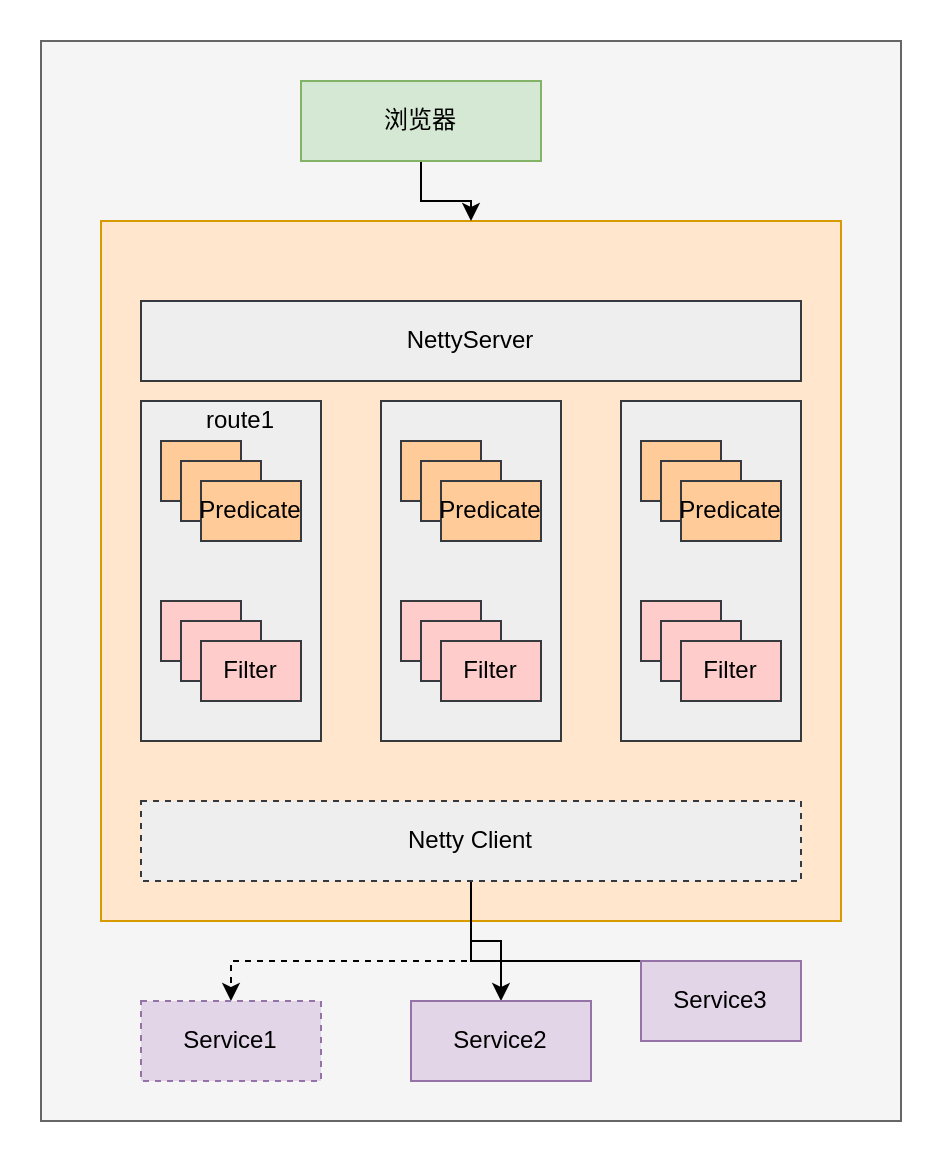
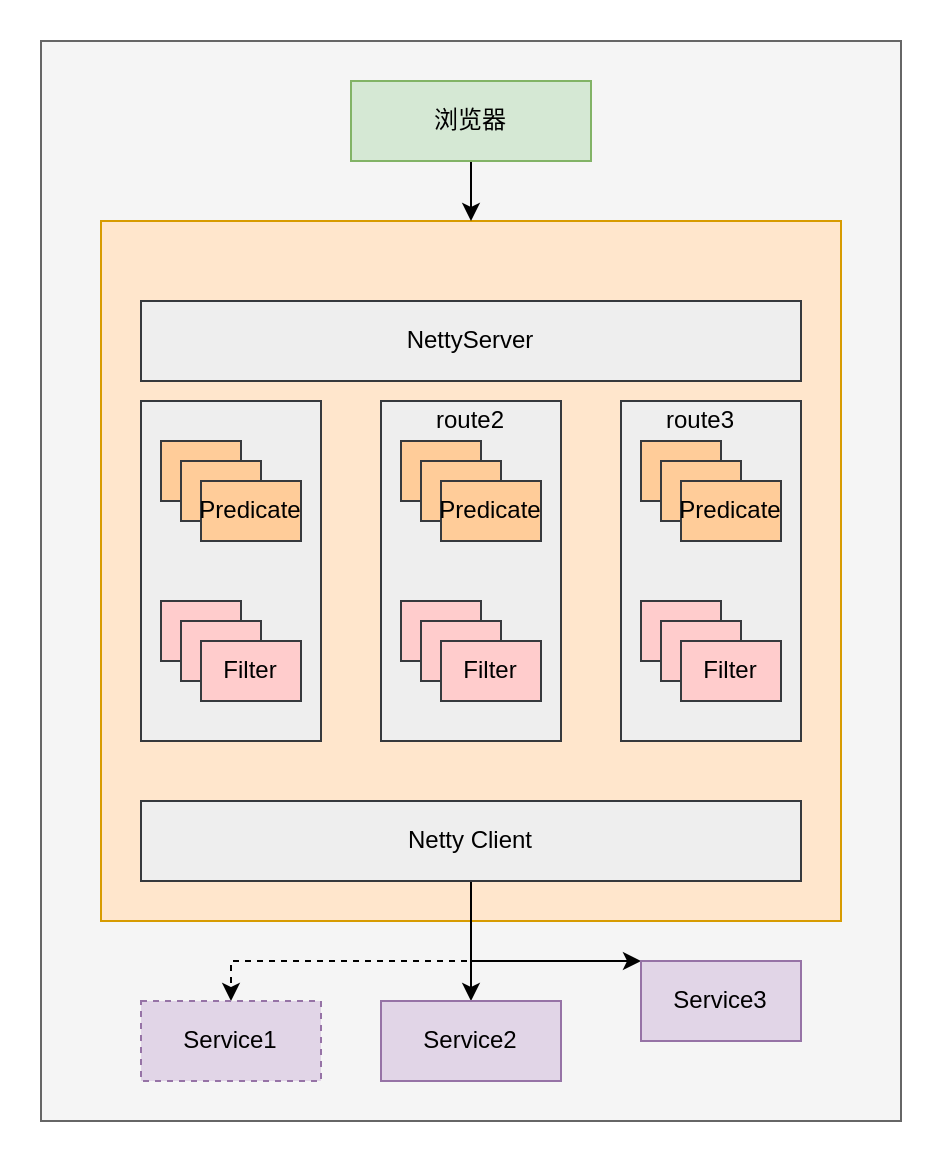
  <mxCell id="0" />
  <mxCell id="1" parent="0" />
  <mxCell id="2" value="" style="rounded=0;whiteSpace=wrap;html=1;fillColor=#f5f5f5;fontColor=#333333;strokeColor=#666666;" vertex="1" parent="1"><mxGeometry x="20" y="20" width="430" height="540" as="geometry" /></mxCell>
  <mxCell id="3" value="" style="rounded=0;whiteSpace=wrap;html=1;fillColor=#ffe6cc;strokeColor=#d79b00;" vertex="1" parent="1"><mxGeometry x="50" y="110" width="370" height="350" as="geometry" /></mxCell>
  <mxCell id="4" value="" style="rounded=0;whiteSpace=wrap;html=1;fillColor=#eeeeee;strokeColor=#36393d;" vertex="1" parent="1"><mxGeometry x="70" y="200" width="90" height="170" as="geometry" /></mxCell>
  <mxCell id="5" value="" style="edgeStyle=orthogonalEdgeStyle;rounded=0;orthogonalLoop=1;jettySize=auto;html=1;" edge="1" parent="1" source="6" target="3"><mxGeometry relative="1" as="geometry" /></mxCell>
- <mxCell id="6" value="浏览器" style="rounded=0;whiteSpace=wrap;html=1;fillColor=#d5e8d4;strokeColor=#82b366;" vertex="1" parent="1"><mxGeometry x="150" y="40" width="120" height="40" as="geometry" /></mxCell>
+ <mxCell id="6" value="浏览器" style="rounded=0;whiteSpace=wrap;html=1;fillColor=#d5e8d4;strokeColor=#82b366;" vertex="1" parent="1"><mxGeometry x="175" y="40" width="120" height="40" as="geometry" /></mxCell>
  <mxCell id="7" value="NettyServer" style="rounded=0;whiteSpace=wrap;html=1;fillColor=#eeeeee;strokeColor=#36393d;" vertex="1" parent="1"><mxGeometry x="70" y="150" width="330" height="40" as="geometry" /></mxCell>
  <mxCell id="8" value="" style="rounded=0;whiteSpace=wrap;html=1;fillColor=#ffcc99;strokeColor=#36393d;" vertex="1" parent="1"><mxGeometry x="80" y="220" width="40" height="30" as="geometry" /></mxCell>
  <mxCell id="9" value="" style="rounded=0;whiteSpace=wrap;html=1;fillColor=#ffcc99;strokeColor=#36393d;" vertex="1" parent="1"><mxGeometry x="90" y="230" width="40" height="30" as="geometry" /></mxCell>
  <mxCell id="10" value="Predicate" style="rounded=0;whiteSpace=wrap;html=1;fillColor=#ffcc99;strokeColor=#36393d;" vertex="1" parent="1"><mxGeometry x="100" y="240" width="50" height="30" as="geometry" /></mxCell>
  <mxCell id="11" value="" style="rounded=0;whiteSpace=wrap;html=1;fillColor=#ffcccc;strokeColor=#36393d;" vertex="1" parent="1"><mxGeometry x="80" y="300" width="40" height="30" as="geometry" /></mxCell>
  <mxCell id="12" value="" style="rounded=0;whiteSpace=wrap;html=1;fillColor=#ffcccc;strokeColor=#36393d;" vertex="1" parent="1"><mxGeometry x="90" y="310" width="40" height="30" as="geometry" /></mxCell>
  <mxCell id="13" value="Filter" style="rounded=0;whiteSpace=wrap;html=1;fillColor=#ffcccc;strokeColor=#36393d;" vertex="1" parent="1"><mxGeometry x="100" y="320" width="50" height="30" as="geometry" /></mxCell>
  <mxCell id="14" value="" style="rounded=0;whiteSpace=wrap;html=1;fillColor=#eeeeee;strokeColor=#36393d;" vertex="1" parent="1"><mxGeometry x="190" y="200" width="90" height="170" as="geometry" /></mxCell>
  <mxCell id="15" value="" style="rounded=0;whiteSpace=wrap;html=1;fillColor=#ffcc99;strokeColor=#36393d;" vertex="1" parent="1"><mxGeometry x="200" y="220" width="40" height="30" as="geometry" /></mxCell>
  <mxCell id="16" value="" style="rounded=0;whiteSpace=wrap;html=1;fillColor=#ffcc99;strokeColor=#36393d;" vertex="1" parent="1"><mxGeometry x="210" y="230" width="40" height="30" as="geometry" /></mxCell>
  <mxCell id="17" value="Predicate" style="rounded=0;whiteSpace=wrap;html=1;fillColor=#ffcc99;strokeColor=#36393d;" vertex="1" parent="1"><mxGeometry x="220" y="240" width="50" height="30" as="geometry" /></mxCell>
  <mxCell id="18" value="" style="rounded=0;whiteSpace=wrap;html=1;fillColor=#ffcccc;strokeColor=#36393d;" vertex="1" parent="1"><mxGeometry x="200" y="300" width="40" height="30" as="geometry" /></mxCell>
  <mxCell id="19" value="" style="rounded=0;whiteSpace=wrap;html=1;fillColor=#ffcccc;strokeColor=#36393d;" vertex="1" parent="1"><mxGeometry x="210" y="310" width="40" height="30" as="geometry" /></mxCell>
  <mxCell id="20" value="Filter" style="rounded=0;whiteSpace=wrap;html=1;fillColor=#ffcccc;strokeColor=#36393d;" vertex="1" parent="1"><mxGeometry x="220" y="320" width="50" height="30" as="geometry" /></mxCell>
  <mxCell id="21" value="" style="rounded=0;whiteSpace=wrap;html=1;fillColor=#eeeeee;strokeColor=#36393d;" vertex="1" parent="1"><mxGeometry x="310" y="200" width="90" height="170" as="geometry" /></mxCell>
  <mxCell id="22" value="" style="rounded=0;whiteSpace=wrap;html=1;fillColor=#ffcc99;strokeColor=#36393d;" vertex="1" parent="1"><mxGeometry x="320" y="220" width="40" height="30" as="geometry" /></mxCell>
  <mxCell id="23" value="" style="rounded=0;whiteSpace=wrap;html=1;fillColor=#ffcc99;strokeColor=#36393d;" vertex="1" parent="1"><mxGeometry x="330" y="230" width="40" height="30" as="geometry" /></mxCell>
  <mxCell id="24" value="Predicate" style="rounded=0;whiteSpace=wrap;html=1;fillColor=#ffcc99;strokeColor=#36393d;" vertex="1" parent="1"><mxGeometry x="340" y="240" width="50" height="30" as="geometry" /></mxCell>
  <mxCell id="25" value="" style="rounded=0;whiteSpace=wrap;html=1;fillColor=#ffcccc;strokeColor=#36393d;" vertex="1" parent="1"><mxGeometry x="320" y="300" width="40" height="30" as="geometry" /></mxCell>
  <mxCell id="26" value="" style="rounded=0;whiteSpace=wrap;html=1;fillColor=#ffcccc;strokeColor=#36393d;" vertex="1" parent="1"><mxGeometry x="330" y="310" width="40" height="30" as="geometry" /></mxCell>
  <mxCell id="27" value="Filter" style="rounded=0;whiteSpace=wrap;html=1;fillColor=#ffcccc;strokeColor=#36393d;" vertex="1" parent="1"><mxGeometry x="340" y="320" width="50" height="30" as="geometry" /></mxCell>
  <mxCell id="28" value="" style="edgeStyle=orthogonalEdgeStyle;rounded=0;orthogonalLoop=1;jettySize=auto;html=1;" edge="1" parent="1" source="31" target="33"><mxGeometry relative="1" as="geometry" /></mxCell>
  <mxCell id="29" style="edgeStyle=orthogonalEdgeStyle;rounded=0;orthogonalLoop=1;jettySize=auto;html=1;entryX=0.5;entryY=0;entryDx=0;entryDy=0;dashed=1;" edge="1" parent="1" source="31" target="32"><mxGeometry relative="1" as="geometry"><Array as="points"><mxPoint x="235" y="480" /><mxPoint x="115" y="480" /></Array></mxGeometry></mxCell>
- <mxCell id="30" style="edgeStyle=orthogonalEdgeStyle;rounded=0;orthogonalLoop=1;jettySize=auto;html=1;endArrow=none;" edge="1" parent="1" source="31" target="34"><mxGeometry relative="1" as="geometry"><Array as="points"><mxPoint x="235" y="480" /><mxPoint x="360" y="480" /></Array></mxGeometry></mxCell>
- <mxCell id="31" value="Netty Client" style="rounded=0;whiteSpace=wrap;html=1;fillColor=#eeeeee;strokeColor=#36393d;dashed=1;" vertex="1" parent="1"><mxGeometry x="70" y="400" width="330" height="40" as="geometry" /></mxCell>
+ <mxCell id="30" style="edgeStyle=orthogonalEdgeStyle;rounded=0;orthogonalLoop=1;jettySize=auto;html=1;" edge="1" parent="1" source="31" target="34"><mxGeometry relative="1" as="geometry"><Array as="points"><mxPoint x="235" y="480" /><mxPoint x="360" y="480" /></Array></mxGeometry></mxCell>
+ <mxCell id="31" value="Netty Client" style="rounded=0;whiteSpace=wrap;html=1;fillColor=#eeeeee;strokeColor=#36393d;" vertex="1" parent="1"><mxGeometry x="70" y="400" width="330" height="40" as="geometry" /></mxCell>
  <mxCell id="32" value="Service1" style="rounded=0;whiteSpace=wrap;html=1;fillColor=#e1d5e7;strokeColor=#9673a6;dashed=1;" vertex="1" parent="1"><mxGeometry x="70" y="500" width="90" height="40" as="geometry" /></mxCell>
- <mxCell id="33" value="Service2" style="rounded=0;whiteSpace=wrap;html=1;fillColor=#e1d5e7;strokeColor=#9673a6;" vertex="1" parent="1"><mxGeometry x="205" y="500" width="90" height="40" as="geometry" /></mxCell>
+ <mxCell id="33" value="Service2" style="rounded=0;whiteSpace=wrap;html=1;fillColor=#e1d5e7;strokeColor=#9673a6;" vertex="1" parent="1"><mxGeometry x="190" y="500" width="90" height="40" as="geometry" /></mxCell>
  <mxCell id="34" value="Service3" style="rounded=0;whiteSpace=wrap;html=1;fillColor=#e1d5e7;strokeColor=#9673a6;" vertex="1" parent="1"><mxGeometry x="320" y="480" width="80" height="40" as="geometry" /></mxCell>
- <mxCell id="35" value="route1" style="text;html=1;strokeColor=none;fillColor=none;align=center;verticalAlign=middle;whiteSpace=wrap;rounded=0;" vertex="1" parent="1"><mxGeometry x="90" y="200" width="60" height="20" as="geometry" /></mxCell>
+ <mxCell id="36" value="route2" style="text;html=1;strokeColor=none;fillColor=none;align=center;verticalAlign=middle;whiteSpace=wrap;rounded=0;" vertex="1" parent="1"><mxGeometry x="205" y="200" width="60" height="20" as="geometry" /></mxCell>
+ <mxCell id="37" value="route3" style="text;html=1;strokeColor=none;fillColor=none;align=center;verticalAlign=middle;whiteSpace=wrap;rounded=0;" vertex="1" parent="1"><mxGeometry x="320" y="200" width="60" height="20" as="geometry" /></mxCell>
